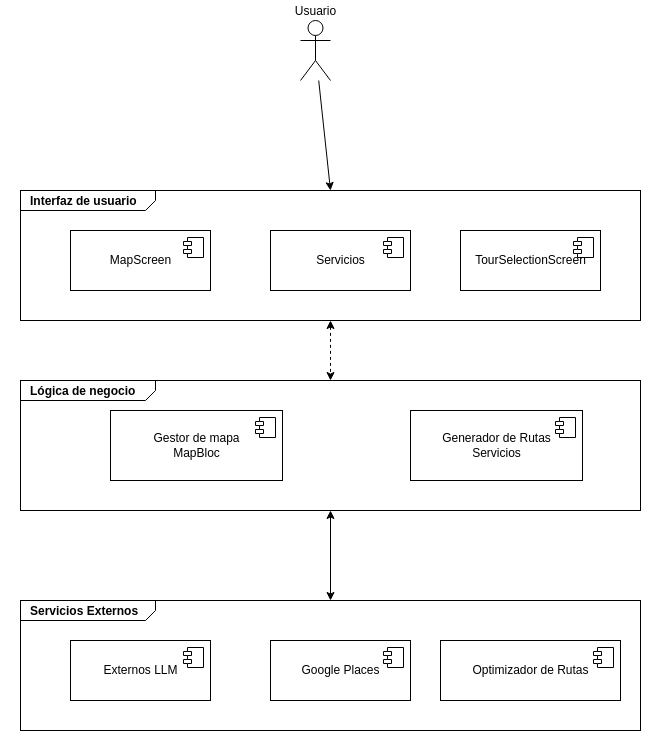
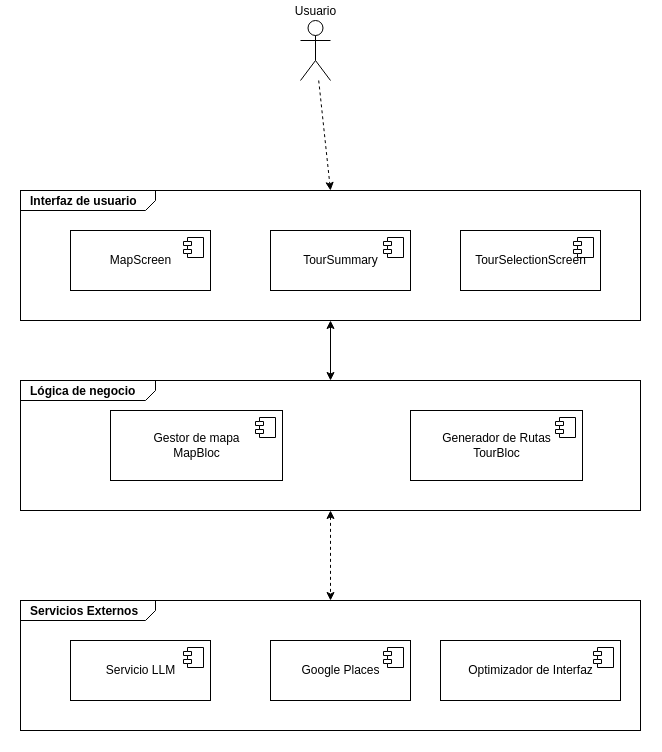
  <mxCell id="0" />
  <mxCell id="1" parent="0" />
  <mxCell id="2" value="&lt;p style=&quot;margin:0px;margin-top:4px;margin-left:10px;text-align:left;&quot;&gt;&lt;b&gt;Servicios Externos&lt;/b&gt;&lt;/p&gt;" style="html=1;shape=mxgraph.sysml.package;align=left;spacingLeft=5;verticalAlign=top;spacingTop=-3;labelX=135;html=1;overflow=fill;" parent="1" vertex="1"><mxGeometry x="20" y="600" width="620" height="130" as="geometry" /></mxCell>
- <mxCell id="3" value="" style="edgeStyle=none;html=1;startArrow=classic;startFill=1;" edge="1" parent="1" source="4" target="2"><mxGeometry relative="1" as="geometry" /></mxCell>
+ <mxCell id="3" value="" style="edgeStyle=none;html=1;startArrow=classic;startFill=1;dashed=1;" edge="1" parent="1" source="4" target="2"><mxGeometry relative="1" as="geometry" /></mxCell>
  <mxCell id="4" value="&lt;p style=&quot;margin:0px;margin-top:4px;margin-left:10px;text-align:left;&quot;&gt;&lt;b&gt;Lógica de negocio&lt;/b&gt;&lt;/p&gt;" style="html=1;shape=mxgraph.sysml.package;align=left;spacingLeft=5;verticalAlign=top;spacingTop=-3;labelX=135;html=1;overflow=fill;" parent="1" vertex="1"><mxGeometry x="20" y="380" width="620" height="130" as="geometry" /></mxCell>
- <mxCell id="5" value="" style="edgeStyle=none;html=1;startArrow=classic;startFill=1;dashed=1;" edge="1" parent="1" source="6" target="4"><mxGeometry relative="1" as="geometry" /></mxCell>
+ <mxCell id="5" value="" style="edgeStyle=none;html=1;startArrow=classic;startFill=1;" edge="1" parent="1" source="6" target="4"><mxGeometry relative="1" as="geometry" /></mxCell>
  <mxCell id="6" value="&lt;p style=&quot;margin:0px;margin-top:4px;margin-left:10px;text-align:left;&quot;&gt;&lt;b&gt;Interfaz de usuario&lt;/b&gt;&lt;/p&gt;" style="html=1;shape=mxgraph.sysml.package;align=left;spacingLeft=5;verticalAlign=top;spacingTop=-3;labelX=135;html=1;overflow=fill;" parent="1" vertex="1"><mxGeometry x="20" y="190" width="620" height="130" as="geometry" /></mxCell>
- <mxCell id="7" style="edgeStyle=none;html=1;entryX=0.5;entryY=0;entryDx=0;entryDy=0;entryPerimeter=0;" parent="1" source="8" target="6" edge="1"><mxGeometry relative="1" as="geometry" /></mxCell>
+ <mxCell id="7" style="edgeStyle=none;html=1;entryX=0.5;entryY=0;entryDx=0;entryDy=0;entryPerimeter=0;dashed=1;" parent="1" source="8" target="6" edge="1"><mxGeometry relative="1" as="geometry" /></mxCell>
  <mxCell id="8" value="Usuario" style="shape=umlActor;verticalLabelPosition=top;verticalAlign=bottom;html=1;outlineConnect=0;labelPosition=center;align=center;" parent="1" vertex="1"><mxGeometry x="300" y="20" width="30" height="60" as="geometry" /></mxCell>
- <mxCell id="9" value="Servicios" style="html=1;dropTarget=0;" parent="1" vertex="1"><mxGeometry x="270" y="230" width="140" height="60" as="geometry" /></mxCell>
+ <mxCell id="9" value="TourSummary" style="html=1;dropTarget=0;" parent="1" vertex="1"><mxGeometry x="270" y="230" width="140" height="60" as="geometry" /></mxCell>
  <mxCell id="10" value="" style="shape=module;jettyWidth=8;jettyHeight=4;" parent="9" vertex="1"><mxGeometry x="1" width="20" height="20" relative="1" as="geometry"><mxPoint x="-27" y="7" as="offset" /></mxGeometry></mxCell>
  <mxCell id="11" value="MapScreen" style="html=1;dropTarget=0;" parent="1" vertex="1"><mxGeometry x="70" y="230" width="140" height="60" as="geometry" /></mxCell>
  <mxCell id="12" value="" style="shape=module;jettyWidth=8;jettyHeight=4;" parent="11" vertex="1"><mxGeometry x="1" width="20" height="20" relative="1" as="geometry"><mxPoint x="-27" y="7" as="offset" /></mxGeometry></mxCell>
  <mxCell id="13" value="TourSelectionScreen" style="html=1;dropTarget=0;" parent="1" vertex="1"><mxGeometry x="460" y="230" width="140" height="60" as="geometry" /></mxCell>
  <mxCell id="14" value="" style="shape=module;jettyWidth=8;jettyHeight=4;" parent="13" vertex="1"><mxGeometry x="1" width="20" height="20" relative="1" as="geometry"><mxPoint x="-27" y="7" as="offset" /></mxGeometry></mxCell>
- <mxCell id="15" value="Generador de Rutas&lt;br&gt;Servicios" style="html=1;dropTarget=0;" parent="1" vertex="1"><mxGeometry x="410" y="410" width="172" height="70" as="geometry" /></mxCell>
+ <mxCell id="15" value="Generador de Rutas&lt;br&gt;TourBloc" style="html=1;dropTarget=0;" parent="1" vertex="1"><mxGeometry x="410" y="410" width="172" height="70" as="geometry" /></mxCell>
  <mxCell id="16" value="" style="shape=module;jettyWidth=8;jettyHeight=4;" parent="15" vertex="1"><mxGeometry x="1" width="20" height="20" relative="1" as="geometry"><mxPoint x="-27" y="7" as="offset" /></mxGeometry></mxCell>
  <mxCell id="17" value="Gestor de mapa&lt;br&gt;MapBloc" style="html=1;dropTarget=0;" parent="1" vertex="1"><mxGeometry x="110" y="410" width="172" height="70" as="geometry" /></mxCell>
  <mxCell id="18" value="" style="shape=module;jettyWidth=8;jettyHeight=4;" parent="17" vertex="1"><mxGeometry x="1" width="20" height="20" relative="1" as="geometry"><mxPoint x="-27" y="7" as="offset" /></mxGeometry></mxCell>
  <mxCell id="19" value="Google Places" style="html=1;dropTarget=0;" parent="1" vertex="1"><mxGeometry x="270" y="640" width="140" height="60" as="geometry" /></mxCell>
  <mxCell id="20" value="" style="shape=module;jettyWidth=8;jettyHeight=4;" parent="19" vertex="1"><mxGeometry x="1" width="20" height="20" relative="1" as="geometry"><mxPoint x="-27" y="7" as="offset" /></mxGeometry></mxCell>
- <mxCell id="21" value="Externos LLM" style="html=1;dropTarget=0;" parent="1" vertex="1"><mxGeometry x="70" y="640" width="140" height="60" as="geometry" /></mxCell>
+ <mxCell id="21" value="Servicio LLM" style="html=1;dropTarget=0;" parent="1" vertex="1"><mxGeometry x="70" y="640" width="140" height="60" as="geometry" /></mxCell>
  <mxCell id="22" value="" style="shape=module;jettyWidth=8;jettyHeight=4;" parent="21" vertex="1"><mxGeometry x="1" width="20" height="20" relative="1" as="geometry"><mxPoint x="-27" y="7" as="offset" /></mxGeometry></mxCell>
- <mxCell id="23" value="Optimizador de Rutas" style="html=1;dropTarget=0;" parent="1" vertex="1"><mxGeometry x="440" y="640" width="180" height="60" as="geometry" /></mxCell>
+ <mxCell id="23" value="Optimizador de Interfaz" style="html=1;dropTarget=0;" parent="1" vertex="1"><mxGeometry x="440" y="640" width="180" height="60" as="geometry" /></mxCell>
  <mxCell id="24" value="" style="shape=module;jettyWidth=8;jettyHeight=4;" parent="23" vertex="1"><mxGeometry x="1" width="20" height="20" relative="1" as="geometry"><mxPoint x="-27" y="7" as="offset" /></mxGeometry></mxCell>
